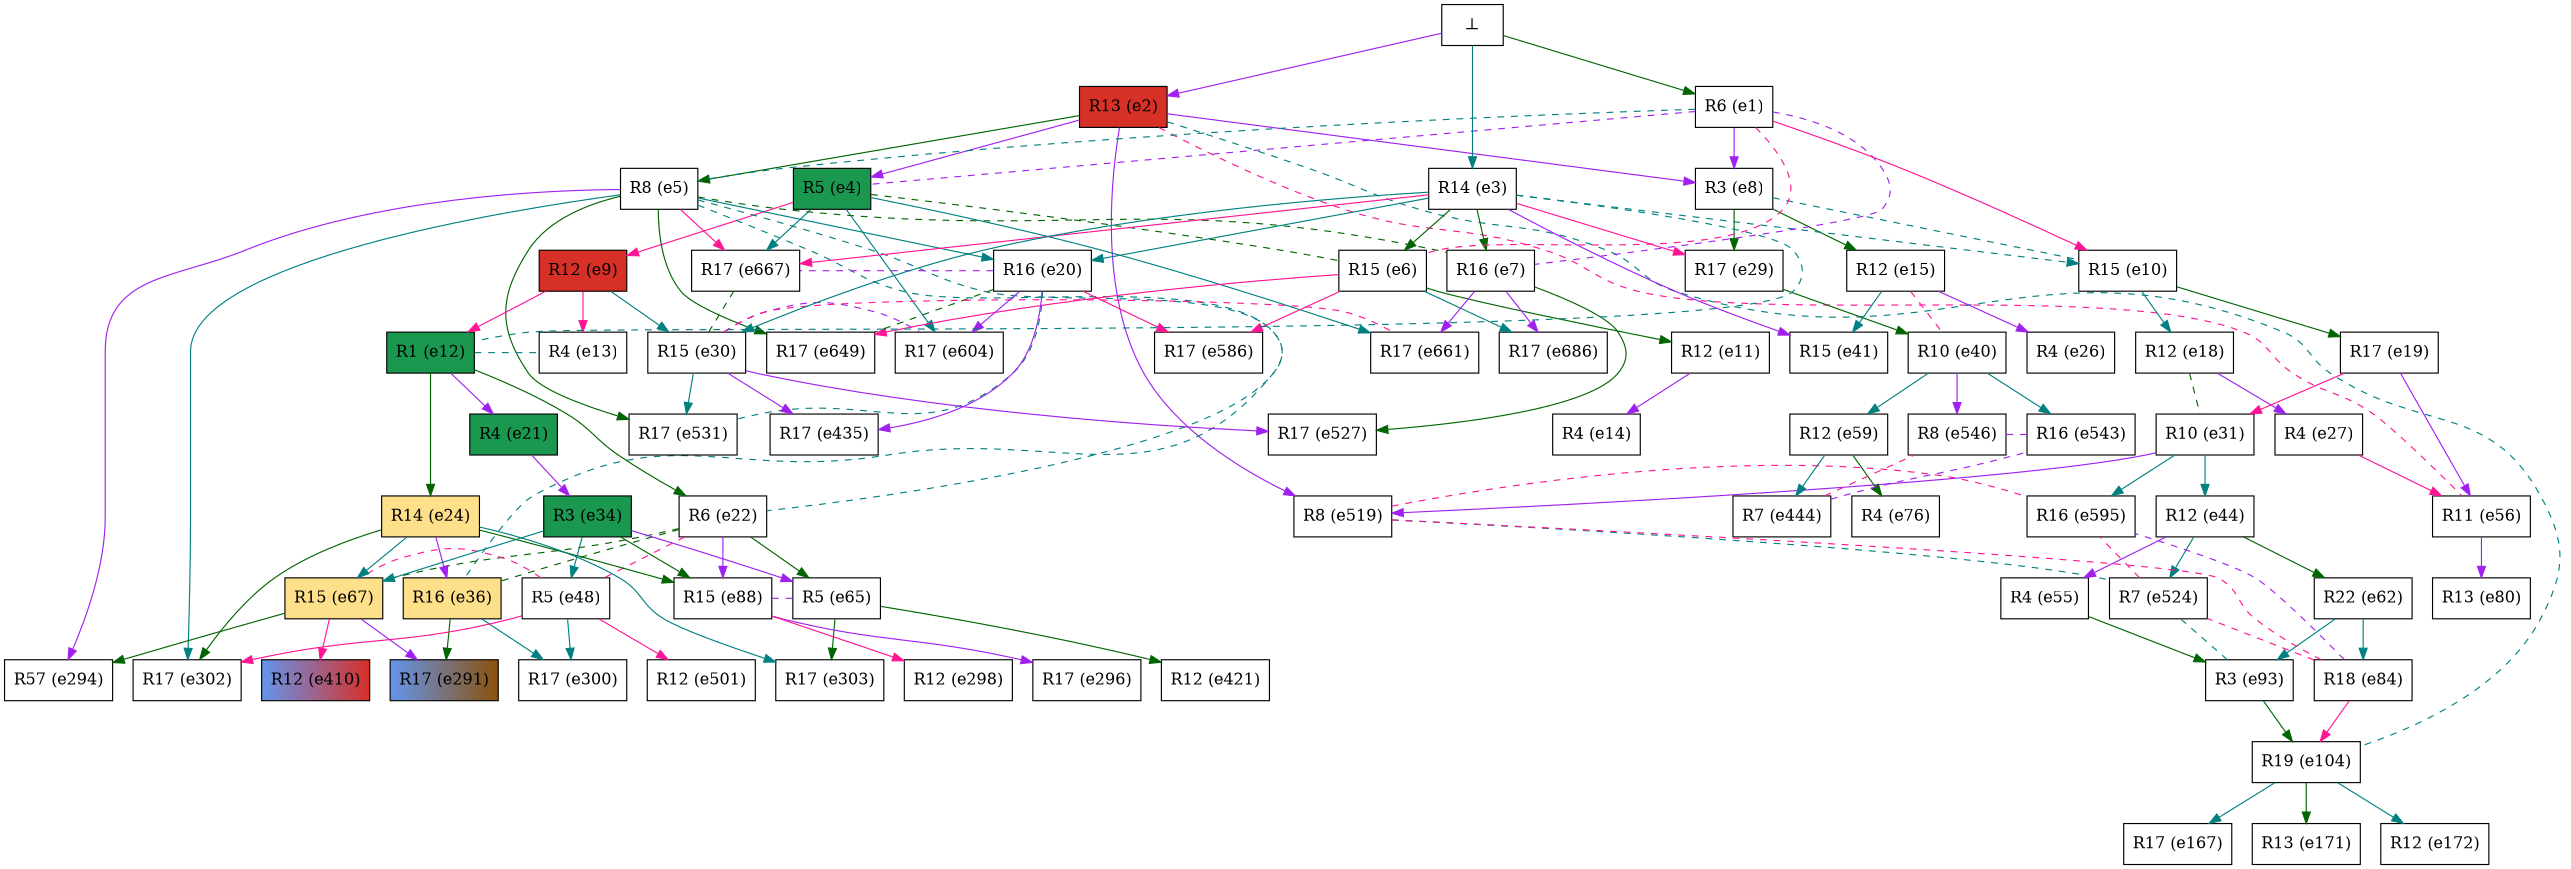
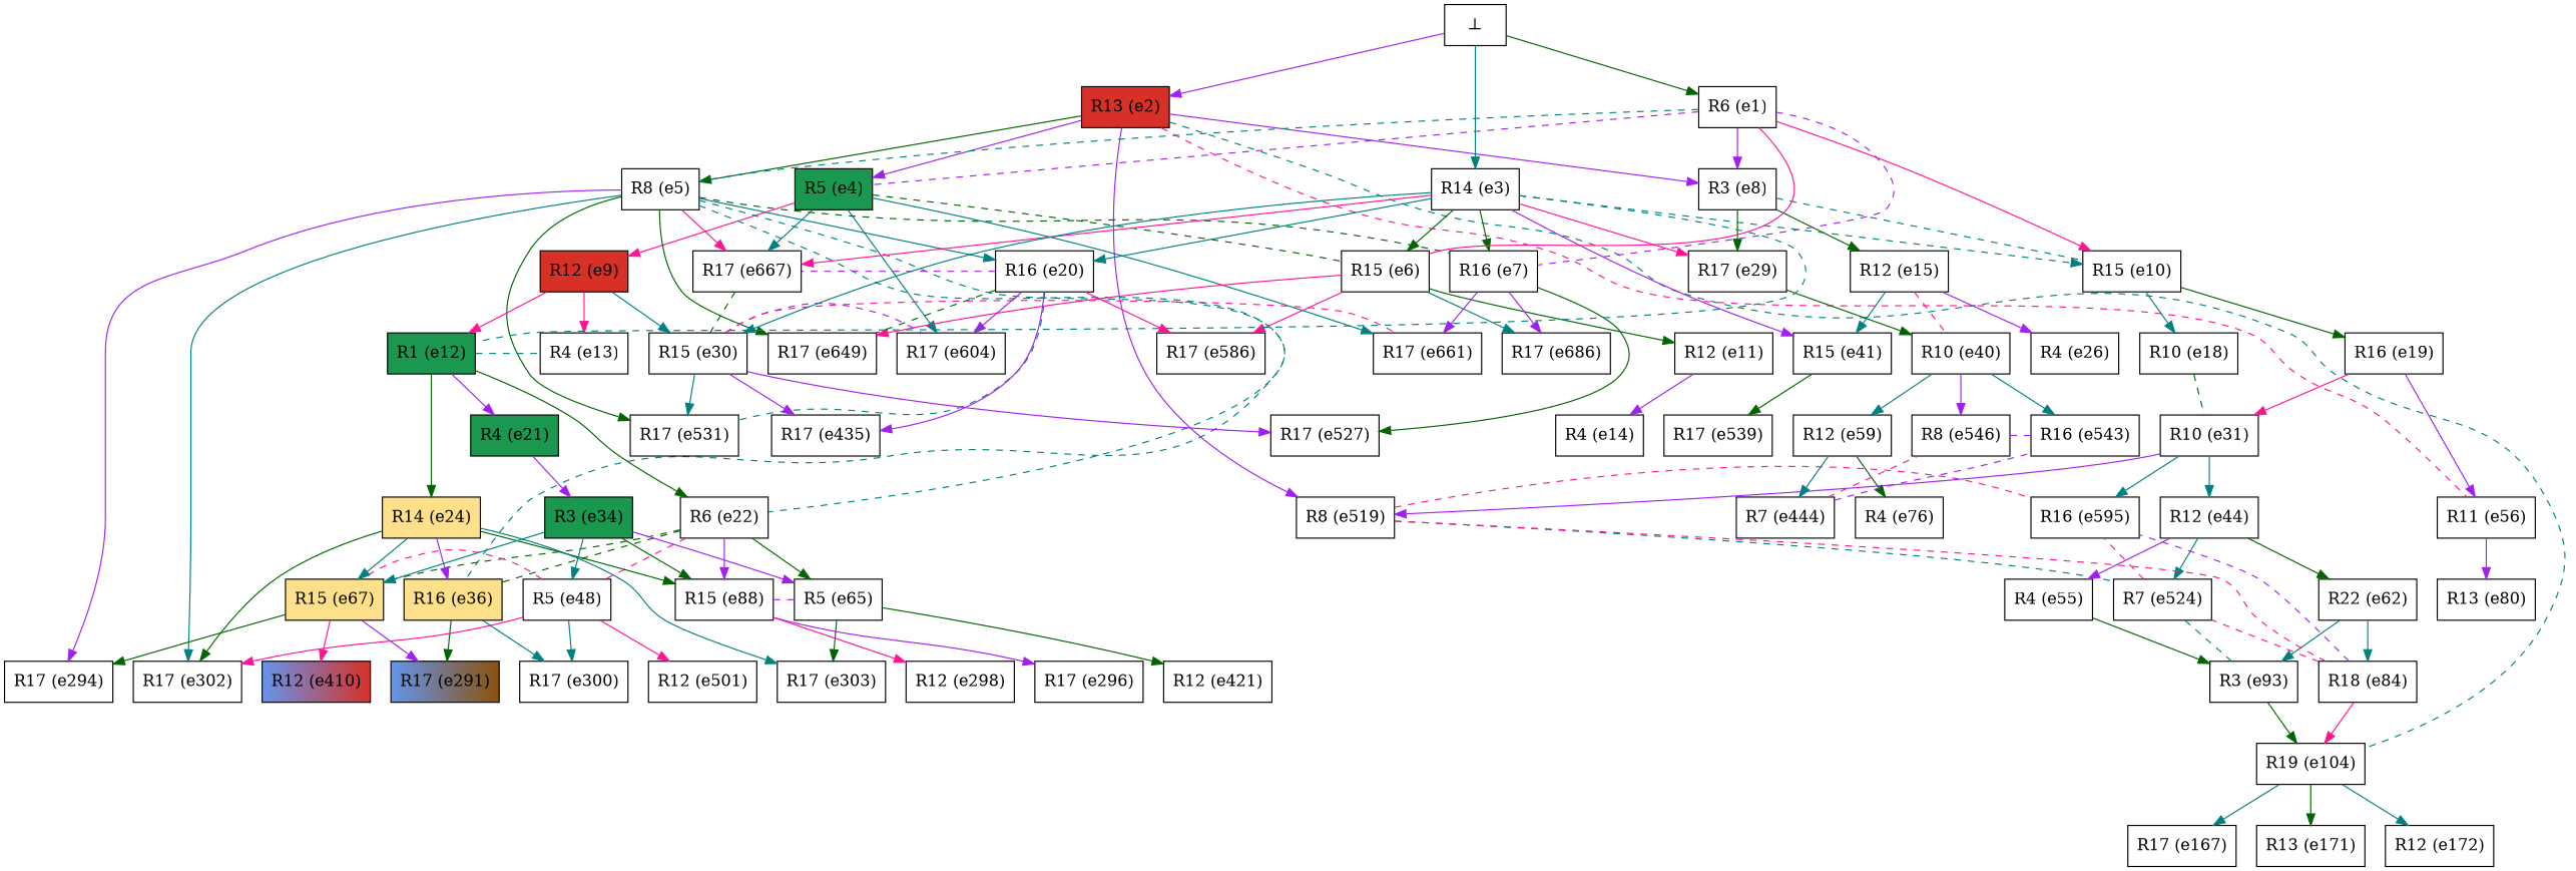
  digraph {
    node [color=black fillcolor="white:white" shape=box style=filled]
    edge [color=teal]
    n1 [fillcolor="#d73027:#d73027" label="R13 (e2)"]
    n2 [fillcolor="#1a9850:#1a9850" label="R5 (e4)"]
    n3 [label="R8 (e5)"]
    n4 [label="R3 (e8)"]
    n5 [label="R11 (e56)"]
    n6 [label="R19 (e104)"]
    n7 [label="R8 (e519)"]
    n8 [label="R15 (e6)"]
    n9 [fillcolor="#d73027:#d73027" label="R12 (e9)"]
    n10 [label="R17 (e604)"]
    n11 [label="R17 (e661)"]
    n12 [label="R17 (e667)"]
    n13 [label="R16 (e7)"]
    n14 [label="R16 (e20)"]
    n15 [label="R6 (e22)"]
    n16 [fillcolor="#fee08b:#fee08b" label="R16 (e36)"]
-   n17 [label="R57 (e294)"]
+   n17 [label="R17 (e294)"]
    n18 [label="R17 (e302)"]
    n19 [label="R17 (e531)"]
    n20 [label="R17 (e649)"]
    n21 [label="R15 (e10)"]
    n22 [label="R17 (e29)"]
    n23 [label="R12 (e15)"]
    n24 [label="R13 (e80)"]
    n25 [label="R17 (e167)"]
    n26 [label="R13 (e171)"]
    n27 [label="R12 (e172)"]
    n28 [label="R16 (e595)"]
    n29 [label="R7 (e524)"]
    n30 [label="R12 (e11)"]
    n31 [label="R17 (e586)"]
    n32 [label="R17 (e686)"]
    n33 [fillcolor="#1a9850:#1a9850" label="R1 (e12)"]
    n34 [label="R15 (e30)"]
    n35 [label="R4 (e13)"]
    n36 [label="R17 (e527)"]
    n37 [label="R17 (e435)"]
    n38 [label="R5 (e48)"]
    n39 [label="R5 (e65)"]
    n40 [fillcolor="#fee08b:#fee08b" label="R15 (e67)"]
    n41 [label="R15 (e88)"]
    n42 [fillcolor="cornflowerblue:#8c510a" label="R17 (e291)"]
    n43 [label="R17 (e300)"]
    n44 [label="R14 (e3)"]
    n45 [label="R15 (e41)"]
-   n46 [label="R12 (e18)"]
-   n47 [label="R17 (e19)"]
+   n46 [label="R10 (e18)"]
+   n47 [label="R16 (e19)"]
    n48 [fillcolor="#1a9850:#1a9850" label="R4 (e21)"]
    n49 [fillcolor="#fee08b:#fee08b" label="R14 (e24)"]
    n50 [label="R10 (e40)"]
+   n51 [label="R17 (e539)"]
    n52 [label="R4 (e14)"]
    n53 [label="R6 (e1)"]
    n54 [label="R4 (e26)"]
-   n55 [label="R4 (e27)"]
    n56 [label="R10 (e31)"]
    n57 [fillcolor="#1a9850:#1a9850" label="R3 (e34)"]
    n58 [label="R17 (e303)"]
    n59 [label="R12 (e59)"]
    n60 [label="R16 (e543)"]
    n61 [label="R8 (e546)"]
    n62 [label="R12 (e44)"]
    n63 [label="R12 (e501)"]
    n64 [label="R12 (e421)"]
    n65 [fillcolor="cornflowerblue:#d73027" label="R12 (e410)"]
    n66 [label="R17 (e296)"]
    n67 [label="R12 (e298)"]
    n68 [label="R4 (e55)"]
    n69 [label="R22 (e62)"]
    n70 [label="R4 (e76)"]
    n71 [label="R7 (e444)"]
    n72 [label="R3 (e93)"]
    n73 [label="R18 (e84)"]
    n74 [fillcolor=white label="⊥" color=""]
    n1 -> n2 [color=purple]
    n1 -> n3 [color=darkgreen]
    n1 -> n4 [color=purple]
    n1 -> n5 [arrowhead=none color=deeppink constraint=false style=dashed]
    n1 -> n6 [arrowhead=none constraint=false style=dashed]
    n1 -> n7 [color=purple]
    n2 -> n8 [arrowhead=none color=darkgreen constraint=false style=dashed]
    n2 -> n9 [color=deeppink]
    n2 -> n10
    n2 -> n11
    n2 -> n12
    n3 -> n12 [color=deeppink]
    n3 -> n13 [arrowhead=none color=darkgreen constraint=false style=dashed]
    n3 -> n14
    n3 -> n15 [arrowhead=none constraint=false style=dashed]
    n3 -> n16 [arrowhead=none constraint=false style=dashed]
    n3 -> n17 [color=purple]
    n3 -> n18
    n3 -> n19 [color=darkgreen]
    n3 -> n20 [color=darkgreen]
    n4 -> n21 [arrowhead=none constraint=false style=dashed]
    n4 -> n22 [color=darkgreen]
    n4 -> n23 [color=darkgreen]
    n5 -> n24 [color=purple]
    n6 -> n25
    n6 -> n26 [color=darkgreen]
    n6 -> n27
    n7 -> n28 [arrowhead=none color=deeppink constraint=false style=dashed]
    n7 -> n29 [arrowhead=none constraint=false style=dashed]
    n8 -> n20 [color=deeppink]
    n8 -> n30 [color=darkgreen]
    n8 -> n31 [color=deeppink]
    n8 -> n32
    n9 -> n33 [color=deeppink]
    n9 -> n34
    n9 -> n35 [color=deeppink]
    n13 -> n11 [color=purple]
    n13 -> n32 [color=purple]
    n13 -> n36 [color=darkgreen]
    n14 -> n10 [color=purple]
    n14 -> n12 [arrowhead=none color=purple constraint=false style=dashed]
    n14 -> n19 [arrowhead=none constraint=false style=dashed]
    n14 -> n20 [arrowhead=none color=darkgreen constraint=false style=dashed]
    n14 -> n31 [color=deeppink]
    n14 -> n37 [color=purple]
    n15 -> n16 [arrowhead=none color=darkgreen constraint=false style=dashed]
    n15 -> n38 [arrowhead=none color=deeppink constraint=false style=dashed]
    n15 -> n39 [color=darkgreen]
    n15 -> n40 [arrowhead=none color=darkgreen constraint=false style=dashed]
    n15 -> n41 [color=purple]
    n16 -> n42 [color=darkgreen]
    n16 -> n43
    n21 -> n46
    n21 -> n47 [color=darkgreen]
    n22 -> n50 [color=darkgreen]
    n23 -> n45
    n23 -> n50 [arrowhead=none color=deeppink constraint=false style=dashed]
    n23 -> n54 [color=purple]
    n29 -> n28 [arrowhead=none color=deeppink constraint=false style=dashed]
    n30 -> n52 [color=purple]
    n33 -> n15 [color=darkgreen]
    n33 -> n35 [arrowhead=none constraint=false style=dashed]
    n33 -> n48 [color=purple]
    n33 -> n49 [color=darkgreen]
    n34 -> n10 [arrowhead=none color=purple constraint=false style=dashed]
    n34 -> n11 [arrowhead=none color=deeppink constraint=false style=dashed]
    n34 -> n12 [arrowhead=none color=darkgreen constraint=false style=dashed]
    n34 -> n19
    n34 -> n36 [color=purple]
    n34 -> n37 [color=purple]
    n38 -> n18 [color=deeppink]
    n38 -> n40 [arrowhead=none color=deeppink constraint=false style=dashed]
    n38 -> n43
    n38 -> n63 [color=deeppink]
    n39 -> n41 [arrowhead=none color=purple constraint=false style=dashed]
    n39 -> n58 [color=darkgreen]
    n39 -> n64 [color=darkgreen]
    n40 -> n17 [color=darkgreen]
    n40 -> n42 [color=purple]
    n40 -> n65 [color=deeppink]
    n41 -> n66 [color=purple]
    n41 -> n67 [color=deeppink]
    n44 -> n8 [color=darkgreen]
    n44 -> n12 [color=deeppink]
    n44 -> n13 [color=darkgreen]
    n44 -> n14
    n44 -> n21 [style=dashed]
    n44 -> n22 [color=deeppink]
    n44 -> n33 [arrowhead=none constraint=false style=dashed]
    n44 -> n34
    n44 -> n45 [color=purple]
-   n46 -> n55 [color=purple]
+   n45 -> n51 [color=darkgreen]
    n46 -> n56 [arrowhead=none color=darkgreen constraint=false style=dashed]
    n47 -> n5 [color=purple]
    n47 -> n56 [color=deeppink]
    n48 -> n57 [color=purple]
    n49 -> n16 [color=purple]
    n49 -> n18 [color=darkgreen]
    n49 -> n40
    n49 -> n41 [color=darkgreen]
    n49 -> n58
    n50 -> n59
    n50 -> n60
    n50 -> n61 [color=purple]
    n53 -> n2 [arrowhead=none color=purple constraint=false style=dashed]
    n53 -> n3 [arrowhead=none constraint=false style=dashed]
    n53 -> n4 [color=purple]
-   n53 -> n8 [arrowhead=none color=deeppink constraint=false style=dashed]
+   n53 -> n8 [arrowhead=none color=deeppink constraint=false style=solid]
    n53 -> n13 [arrowhead=none color=purple constraint=false style=dashed]
    n53 -> n21 [color=deeppink]
-   n55 -> n5 [color=deeppink]
    n56 -> n7 [color=purple]
    n56 -> n28
    n56 -> n62
    n57 -> n38
    n57 -> n39 [color=purple]
    n57 -> n40
    n57 -> n41 [color=darkgreen]
    n59 -> n70 [color=darkgreen]
    n59 -> n71
    n60 -> n61 [arrowhead=none color=purple constraint=false style=dashed]
    n62 -> n29
    n62 -> n68 [color=purple]
    n62 -> n69 [color=darkgreen]
    n68 -> n72 [color=darkgreen]
    n69 -> n72
    n69 -> n73
    n71 -> n60 [arrowhead=none color=purple constraint=false style=dashed]
    n71 -> n61 [arrowhead=none color=deeppink constraint=false style=dashed]
    n72 -> n6 [color=darkgreen]
    n72 -> n29 [arrowhead=none constraint=false style=dashed]
    n73 -> n6 [color=deeppink]
    n73 -> n7 [arrowhead=none color=deeppink constraint=false style=dashed]
    n73 -> n28 [arrowhead=none color=purple constraint=false style=dashed]
    n73 -> n29 [arrowhead=none color=deeppink constraint=false style=dashed]
    n74 -> n1 [color=purple]
    n74 -> n44
    n74 -> n53 [color=darkgreen]
  }
